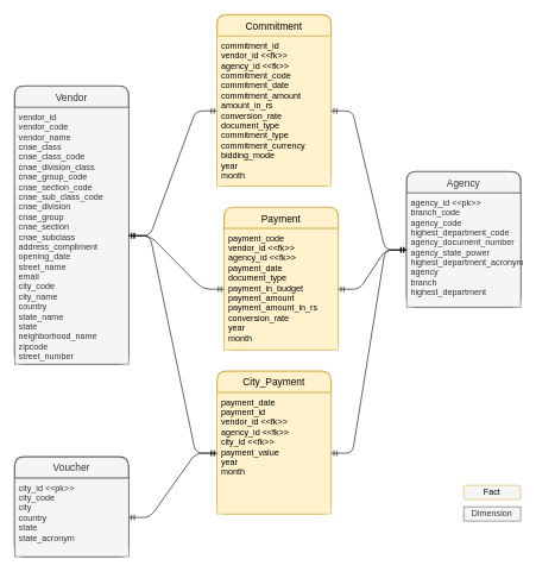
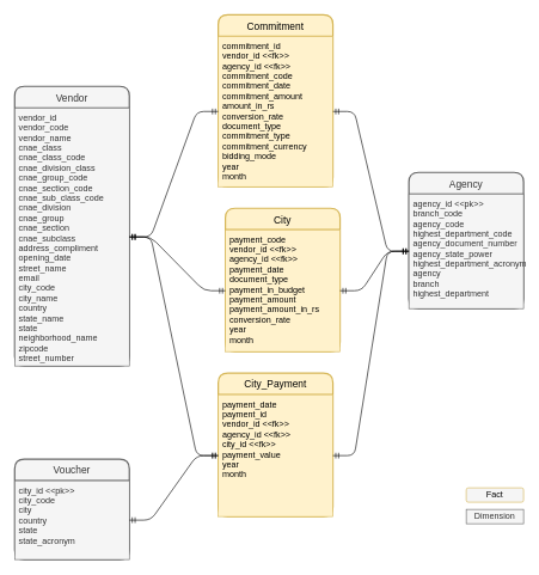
  <mxCell id="0" />
  <mxCell id="1" parent="0" />
  <mxCell id="2" value="Commitment" style="swimlane;childLayout=stackLayout;horizontal=1;startSize=30;horizontalStack=0;rounded=1;fontSize=14;fontStyle=0;strokeWidth=2;resizeParent=0;resizeLast=1;shadow=0;dashed=0;align=center;fillColor=#fff2cc;strokeColor=#d6b656;" vertex="1" parent="1"><mxGeometry x="304" y="20" width="160" height="240" as="geometry" /></mxCell>
  <mxCell id="3" value="commitment_id&#10;vendor_id &lt;&lt;fk&gt;&gt;&#10;agency_id &lt;&lt;fk&gt;&gt;&#10;commitment_code&#10;commitment_date&#10;commitment_amount&#10;amount_in_rs&#10;conversion_rate&#10;document_type&#10;commitment_type&#10;commitment_currency&#10;bidding_mode&#10;year&#10;month" style="align=left;strokeColor=#d6b656;fillColor=#fff2cc;spacingLeft=4;fontSize=12;verticalAlign=top;resizable=0;rotatable=0;part=1;" vertex="1" parent="2"><mxGeometry y="30" width="160" height="210" as="geometry" /></mxCell>
  <mxCell id="4" value="Agency" style="swimlane;childLayout=stackLayout;horizontal=1;startSize=30;horizontalStack=0;rounded=1;fontSize=14;fontStyle=0;strokeWidth=2;resizeParent=0;resizeLast=1;shadow=0;dashed=0;align=center;fillColor=#f5f5f5;strokeColor=#666666;fontColor=#333333;" vertex="1" parent="1"><mxGeometry x="570" y="240" width="160" height="190" as="geometry" /></mxCell>
  <mxCell id="5" value="agency_id &lt;&lt;pk&gt;&gt;&#10;branch_code&#10;agency_code&#10;highest_department_code&#10;agency_document_number&#10;agency_state_power&#10;highest_department_acronym&#10;agency&#10;branch&#10;highest_department" style="align=left;strokeColor=#666666;fillColor=#f5f5f5;spacingLeft=4;fontSize=12;verticalAlign=top;resizable=0;rotatable=0;part=1;fontColor=#333333;" vertex="1" parent="4"><mxGeometry y="30" width="160" height="160" as="geometry" /></mxCell>
  <mxCell id="6" value="Vendor" style="swimlane;childLayout=stackLayout;horizontal=1;startSize=30;horizontalStack=0;rounded=1;fontSize=14;fontStyle=0;strokeWidth=2;resizeParent=0;resizeLast=1;shadow=0;dashed=0;align=center;fillColor=#f5f5f5;strokeColor=#666666;fontColor=#333333;" vertex="1" parent="1"><mxGeometry x="20" y="120" width="160" height="390" as="geometry" /></mxCell>
  <mxCell id="7" value="vendor_id&#10;vendor_code&#10;vendor_name&#10;cnae_class&#10;cnae_class_code&#10;cnae_division_class&#10;cnae_group_code&#10;cnae_section_code&#10;cnae_sub_class_code&#10;cnae_division&#10;cnae_group&#10;cnae_section&#10;cnae_subclass&#10;address_compliment&#10;opening_date&#10;street_name&#10;email&#10;city_code&#10;city_name&#10;country&#10;state_name&#10;state&#10;neighborhood_name&#10;zipcode&#10;street_number" style="align=left;strokeColor=#666666;fillColor=#f5f5f5;spacingLeft=4;fontSize=12;verticalAlign=top;resizable=0;rotatable=0;part=1;fontColor=#333333;" vertex="1" parent="6"><mxGeometry y="30" width="160" height="360" as="geometry" /></mxCell>
  <mxCell id="8" style="edgeStyle=orthogonalEdgeStyle;rounded=0;orthogonalLoop=1;jettySize=auto;html=1;exitX=0.5;exitY=1;exitDx=0;exitDy=0;" edge="1" parent="6" source="7" target="7"><mxGeometry relative="1" as="geometry" /></mxCell>
  <mxCell id="9" style="edgeStyle=orthogonalEdgeStyle;rounded=0;orthogonalLoop=1;jettySize=auto;html=1;exitX=0.5;exitY=1;exitDx=0;exitDy=0;" edge="1" parent="6" source="7" target="7"><mxGeometry relative="1" as="geometry" /></mxCell>
  <mxCell id="10" value="Voucher" style="swimlane;childLayout=stackLayout;horizontal=1;startSize=30;horizontalStack=0;rounded=1;fontSize=14;fontStyle=0;strokeWidth=2;resizeParent=0;resizeLast=1;shadow=0;dashed=0;align=center;fillColor=#f5f5f5;strokeColor=#666666;fontColor=#333333;" vertex="1" parent="1"><mxGeometry x="20" y="640" width="160" height="140" as="geometry" /></mxCell>
  <mxCell id="11" value="city_id &lt;&lt;pk&gt;&gt;&#10;city_code&#10;city&#10;country&#10;state&#10;state_acronym" style="align=left;strokeColor=#666666;fillColor=#f5f5f5;spacingLeft=4;fontSize=12;verticalAlign=top;resizable=0;rotatable=0;part=1;fontColor=#333333;" vertex="1" parent="10"><mxGeometry y="30" width="160" height="110" as="geometry" /></mxCell>
  <mxCell id="12" value="City_Payment" style="swimlane;childLayout=stackLayout;horizontal=1;startSize=30;horizontalStack=0;rounded=1;fontSize=14;fontStyle=0;strokeWidth=2;resizeParent=0;resizeLast=1;shadow=0;dashed=0;align=center;fillColor=#fff2cc;strokeColor=#d6b656;" vertex="1" parent="1"><mxGeometry x="304" y="520" width="160" height="200" as="geometry" /></mxCell>
  <mxCell id="13" value="payment_date&#10;payment_id&#10;vendor_id &lt;&lt;fk&gt;&gt;&#10;agency_id &lt;&lt;fk&gt;&gt;&#10;city_id &lt;&lt;fk&gt;&gt;&#10;payment_value&#10;year&#10;month" style="align=left;strokeColor=#d6b656;fillColor=#fff2cc;spacingLeft=4;fontSize=12;verticalAlign=top;resizable=0;rotatable=0;part=1;" vertex="1" parent="12"><mxGeometry y="30" width="160" height="170" as="geometry" /></mxCell>
- <mxCell id="14" value="Payment" style="swimlane;childLayout=stackLayout;horizontal=1;startSize=30;horizontalStack=0;rounded=1;fontSize=14;fontStyle=0;strokeWidth=2;resizeParent=0;resizeLast=1;shadow=0;dashed=0;align=center;fillColor=#fff2cc;strokeColor=#d6b656;" vertex="1" parent="1"><mxGeometry x="314" y="290" width="160" height="200" as="geometry" /></mxCell>
+ <mxCell id="14" value="City" style="swimlane;childLayout=stackLayout;horizontal=1;startSize=30;horizontalStack=0;rounded=1;fontSize=14;fontStyle=0;strokeWidth=2;resizeParent=0;resizeLast=1;shadow=0;dashed=0;align=center;fillColor=#fff2cc;strokeColor=#d6b656;" vertex="1" parent="1"><mxGeometry x="314" y="290" width="160" height="200" as="geometry" /></mxCell>
  <mxCell id="15" value="payment_code&#10;vendor_id &lt;&lt;fk&gt;&gt;&#10;agency_id &lt;&lt;fk&gt;&gt;&#10;payment_date&#10;document_type&#10;payment_in_budget&#10;payment_amount&#10;payment_amount_in_rs&#10;conversion_rate&#10;year&#10;month" style="align=left;strokeColor=#d6b656;fillColor=#fff2cc;spacingLeft=4;fontSize=12;verticalAlign=top;resizable=0;rotatable=0;part=1;" vertex="1" parent="14"><mxGeometry y="30" width="160" height="170" as="geometry" /></mxCell>
  <mxCell id="16" value="" style="edgeStyle=entityRelationEdgeStyle;fontSize=12;html=1;endArrow=ERmandOne;startArrow=ERmandOne;" edge="1" parent="1" source="11" target="13"><mxGeometry width="100" height="100" relative="1" as="geometry"><mxPoint x="180" y="55" as="sourcePoint" /><mxPoint x="324" y="415" as="targetPoint" /></mxGeometry></mxCell>
  <mxCell id="17" value="" style="edgeStyle=entityRelationEdgeStyle;fontSize=12;html=1;endArrow=ERmandOne;startArrow=ERmandOne;" edge="1" parent="1" source="5" target="3"><mxGeometry width="100" height="100" relative="1" as="geometry"><mxPoint x="180" y="55" as="sourcePoint" /><mxPoint x="314" y="112.5" as="targetPoint" /></mxGeometry></mxCell>
  <mxCell id="18" value="" style="edgeStyle=entityRelationEdgeStyle;fontSize=12;html=1;endArrow=ERmandOne;startArrow=ERmandOne;" edge="1" parent="1" source="5" target="15"><mxGeometry width="100" height="100" relative="1" as="geometry"><mxPoint x="560" y="80" as="sourcePoint" /><mxPoint x="474" y="165" as="targetPoint" /></mxGeometry></mxCell>
  <mxCell id="19" value="" style="edgeStyle=entityRelationEdgeStyle;fontSize=12;html=1;endArrow=ERmandOne;startArrow=ERmandOne;" edge="1" parent="1" source="5" target="13"><mxGeometry width="100" height="100" relative="1" as="geometry"><mxPoint x="570" y="90" as="sourcePoint" /><mxPoint x="484" y="175" as="targetPoint" /></mxGeometry></mxCell>
  <mxCell id="20" value="" style="edgeStyle=entityRelationEdgeStyle;fontSize=12;html=1;endArrow=ERmandOne;startArrow=ERmandOne;" edge="1" parent="1" source="7" target="3"><mxGeometry width="100" height="100" relative="1" as="geometry"><mxPoint x="560" y="80" as="sourcePoint" /><mxPoint x="474" y="165" as="targetPoint" /></mxGeometry></mxCell>
  <mxCell id="21" value="" style="edgeStyle=entityRelationEdgeStyle;fontSize=12;html=1;endArrow=ERmandOne;startArrow=ERmandOne;" edge="1" parent="1" source="15" target="7"><mxGeometry width="100" height="100" relative="1" as="geometry"><mxPoint x="570" y="90" as="sourcePoint" /><mxPoint x="484" y="175" as="targetPoint" /></mxGeometry></mxCell>
  <mxCell id="22" value="" style="edgeStyle=entityRelationEdgeStyle;fontSize=12;html=1;endArrow=ERmandOne;startArrow=ERmandOne;" edge="1" parent="1" source="7" target="13"><mxGeometry width="100" height="100" relative="1" as="geometry"><mxPoint x="580" y="100" as="sourcePoint" /><mxPoint x="494" y="185" as="targetPoint" /></mxGeometry></mxCell>
  <mxCell id="23" value="Fact" style="rounded=1;whiteSpace=wrap;html=1;fillColor=#f5f5f5;strokeColor=#d6b656;" vertex="1" parent="1"><mxGeometry x="650" y="680" width="80" height="20" as="geometry" /></mxCell>
  <mxCell id="24" value="Dimension" style="whiteSpace=wrap;html=1;fillColor=#f5f5f5;strokeColor=#666666;fontColor=#333333;rounded=0;" vertex="1" parent="1"><mxGeometry x="650" y="710" width="80" height="20" as="geometry" /></mxCell>
